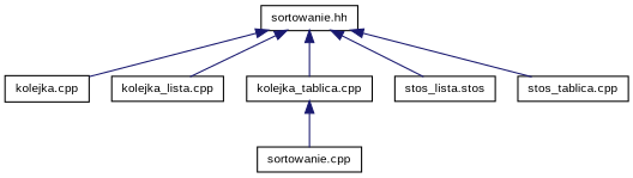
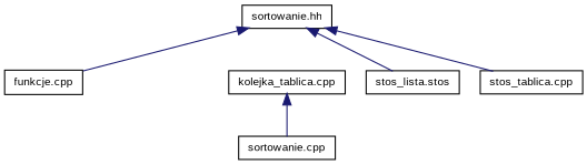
  digraph {
    fontname="Liberation Sans"
    node [color=black fillcolor=white fontname="Liberation Sans" fontsize=10 shape=record style=filled]
    edge [color=midnightblue dir=back fontname="Liberation Sans" fontsize=10 labelfontname=Helvetica labelfontsize=10 style=solid]
    n1 [height=0.2 label="sortowanie.hh" width=0.4]
-   n2 [height=0.2 label="kolejka.cpp" width=0.4]
-   n3 [height=0.2 label="kolejka_lista.cpp" width=0.4]
+   n2 [height=0.2 label="funkcje.cpp" width=0.4]
    n4 [height=0.2 label="kolejka_tablica.cpp" width=0.4]
    n5 [height=0.2 label="stos_lista.stos" width=0.4]
    n6 [height=0.2 label="stos_tablica.cpp" width=0.4]
    n7 [height=0.2 label="sortowanie.cpp" width=0.4]
    n1 -> n2
-   n1 -> n3
-   n1 -> n4
    n1 -> n5
    n1 -> n6
    n4 -> n7
  }
